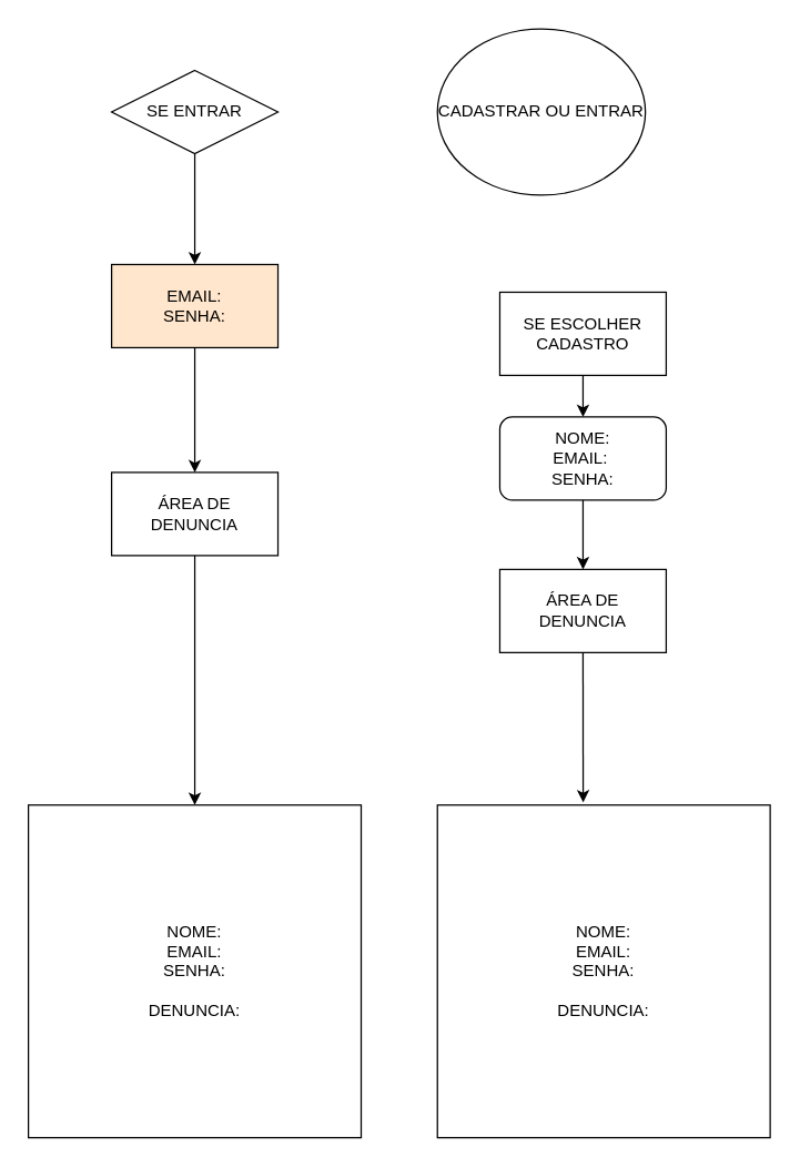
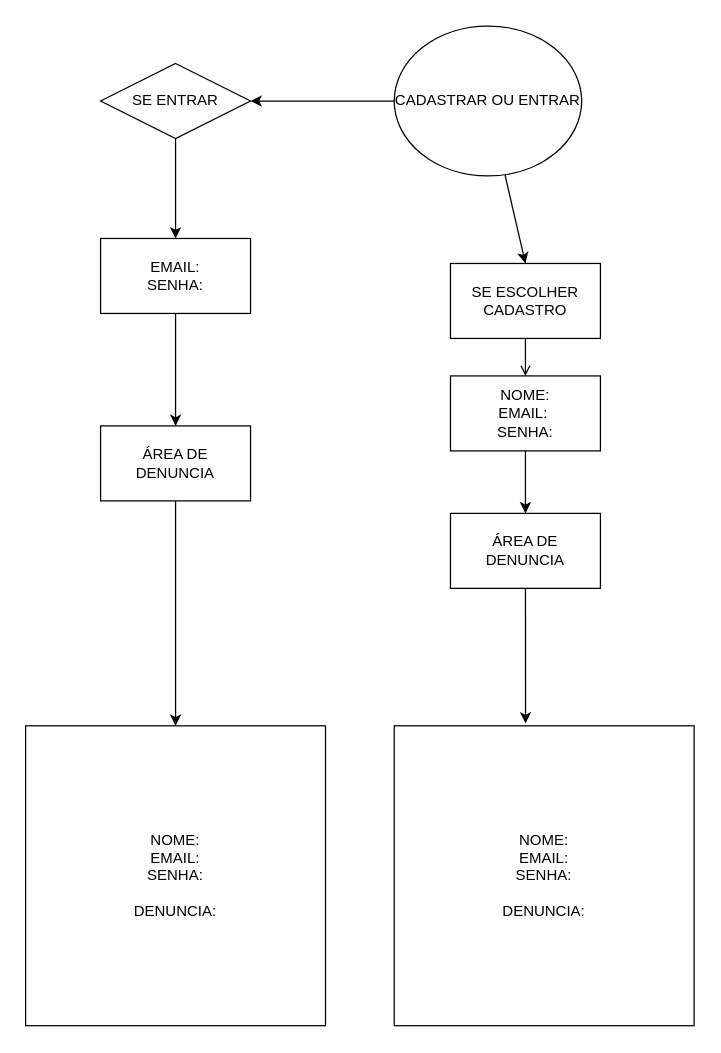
  <mxCell id="0" />
  <mxCell id="1" parent="0" />
+ <mxCell id="2" style="edgeStyle=orthogonalEdgeStyle;rounded=0;orthogonalLoop=1;jettySize=auto;html=1;" edge="1" parent="1" source="3" target="12"><mxGeometry relative="1" as="geometry"><mxPoint x="140" y="80" as="targetPoint" /></mxGeometry></mxCell>
  <mxCell id="3" value="&lt;font style=&quot;vertical-align: inherit;&quot;&gt;&lt;font style=&quot;vertical-align: inherit;&quot;&gt;CADASTRAR OU ENTRAR&lt;/font&gt;&lt;/font&gt;" style="ellipse;whiteSpace=wrap;html=1;" vertex="1" parent="1"><mxGeometry x="315" y="20" width="150" height="120" as="geometry" /></mxCell>
+ <mxCell id="4" value="" style="endArrow=classic;html=1;rounded=0;entryX=0.5;entryY=0;entryDx=0;entryDy=0;" edge="1" parent="1" source="3" target="5"><mxGeometry width="50" height="50" relative="1" as="geometry"><mxPoint x="110" y="190" as="sourcePoint" /><mxPoint x="100" y="200" as="targetPoint" /><Array as="points" /></mxGeometry></mxCell>
  <mxCell id="5" value="&lt;font style=&quot;vertical-align: inherit;&quot;&gt;&lt;font style=&quot;vertical-align: inherit;&quot;&gt;SE ESCOLHER CADASTRO&lt;/font&gt;&lt;/font&gt;" style="rounded=0;whiteSpace=wrap;html=1;" vertex="1" parent="1"><mxGeometry x="360" y="210" width="120" height="60" as="geometry" /></mxCell>
- <mxCell id="6" value="" style="endArrow=classic;html=1;rounded=0;exitX=0.5;exitY=1;exitDx=0;exitDy=0;entryX=0.5;entryY=0;entryDx=0;entryDy=0;" edge="1" parent="1" source="5" target="7"><mxGeometry width="50" height="50" relative="1" as="geometry"><mxPoint x="430" y="290" as="sourcePoint" /><mxPoint x="100" y="340" as="targetPoint" /></mxGeometry></mxCell>
- <mxCell id="7" value="&lt;font style=&quot;vertical-align: inherit;&quot;&gt;&lt;font style=&quot;vertical-align: inherit;&quot;&gt;NOME:&lt;br&gt;EMAIL:&amp;nbsp;&lt;/font&gt;&lt;/font&gt;&lt;div&gt;&lt;font style=&quot;vertical-align: inherit;&quot;&gt;&lt;font style=&quot;vertical-align: inherit;&quot;&gt;&lt;font style=&quot;vertical-align: inherit;&quot;&gt;&lt;font style=&quot;vertical-align: inherit;&quot;&gt;SENHA:&lt;/font&gt;&lt;/font&gt;&lt;/font&gt;&lt;/font&gt;&lt;/div&gt;" style="whiteSpace=wrap;html=1;rounded=1;" vertex="1" parent="1"><mxGeometry x="360" y="300" width="120" height="60" as="geometry" /></mxCell>
+ <mxCell id="6" value="" style="endArrow=open;html=1;rounded=0;exitX=0.5;exitY=1;exitDx=0;exitDy=0;entryX=0.5;entryY=0;entryDx=0;entryDy=0;" edge="1" parent="1" source="5" target="7"><mxGeometry width="50" height="50" relative="1" as="geometry"><mxPoint x="430" y="290" as="sourcePoint" /><mxPoint x="100" y="340" as="targetPoint" /></mxGeometry></mxCell>
+ <mxCell id="7" value="&lt;font style=&quot;vertical-align: inherit;&quot;&gt;&lt;font style=&quot;vertical-align: inherit;&quot;&gt;NOME:&lt;br&gt;EMAIL:&amp;nbsp;&lt;/font&gt;&lt;/font&gt;&lt;div&gt;&lt;font style=&quot;vertical-align: inherit;&quot;&gt;&lt;font style=&quot;vertical-align: inherit;&quot;&gt;&lt;font style=&quot;vertical-align: inherit;&quot;&gt;&lt;font style=&quot;vertical-align: inherit;&quot;&gt;SENHA:&lt;/font&gt;&lt;/font&gt;&lt;/font&gt;&lt;/font&gt;&lt;/div&gt;" style="rounded=0;whiteSpace=wrap;html=1;" vertex="1" parent="1"><mxGeometry x="360" y="300" width="120" height="60" as="geometry" /></mxCell>
  <mxCell id="8" value="" style="endArrow=classic;html=1;rounded=0;exitX=0.5;exitY=1;exitDx=0;exitDy=0;entryX=0.5;entryY=0;entryDx=0;entryDy=0;" edge="1" parent="1" source="7" target="9"><mxGeometry width="50" height="50" relative="1" as="geometry"><mxPoint x="430" y="290" as="sourcePoint" /><mxPoint x="360" y="370" as="targetPoint" /><Array as="points" /></mxGeometry></mxCell>
  <mxCell id="9" value="&lt;font style=&quot;vertical-align: inherit;&quot;&gt;&lt;font style=&quot;vertical-align: inherit;&quot;&gt;ÁREA DE DENUNCIA&lt;/font&gt;&lt;/font&gt;" style="rounded=0;whiteSpace=wrap;html=1;" vertex="1" parent="1"><mxGeometry x="360" y="410" width="120" height="60" as="geometry" /></mxCell>
  <mxCell id="10" value="" style="endArrow=classic;html=1;rounded=0;entryX=0.438;entryY=-0.008;entryDx=0;entryDy=0;entryPerimeter=0;" edge="1" parent="1" target="11"><mxGeometry width="50" height="50" relative="1" as="geometry"><mxPoint x="420" y="470" as="sourcePoint" /><mxPoint x="420" y="500" as="targetPoint" /><Array as="points" /></mxGeometry></mxCell>
  <mxCell id="11" value="&lt;div&gt;&lt;font style=&quot;vertical-align: inherit;&quot;&gt;&lt;font style=&quot;vertical-align: inherit;&quot;&gt;&lt;font style=&quot;vertical-align: inherit;&quot;&gt;&lt;font style=&quot;vertical-align: inherit;&quot;&gt;NOME:&lt;/font&gt;&lt;/font&gt;&lt;/font&gt;&lt;/font&gt;&lt;/div&gt;&lt;font style=&quot;vertical-align: inherit;&quot;&gt;&lt;font style=&quot;vertical-align: inherit;&quot;&gt;EMAIL:&lt;/font&gt;&lt;/font&gt;&lt;div&gt;&lt;font style=&quot;vertical-align: inherit;&quot;&gt;&lt;font style=&quot;vertical-align: inherit;&quot;&gt;SENHA:&lt;br&gt;&lt;br&gt;DENUNCIA:&lt;/font&gt;&lt;/font&gt;&lt;/div&gt;" style="whiteSpace=wrap;html=1;aspect=fixed;" vertex="1" parent="1"><mxGeometry x="315" y="580" width="240" height="240" as="geometry" /></mxCell>
  <mxCell id="12" value="&lt;font style=&quot;vertical-align: inherit;&quot;&gt;&lt;font style=&quot;vertical-align: inherit;&quot;&gt;SE ENTRAR&lt;/font&gt;&lt;/font&gt;" style="rhombus;whiteSpace=wrap;html=1;" vertex="1" parent="1"><mxGeometry x="80" y="50" width="120" height="60" as="geometry" /></mxCell>
  <mxCell id="13" value="" style="endArrow=classic;html=1;rounded=0;exitX=0.5;exitY=1;exitDx=0;exitDy=0;" edge="1" parent="1" source="12"><mxGeometry width="50" height="50" relative="1" as="geometry"><mxPoint x="150" y="230" as="sourcePoint" /><mxPoint x="140" y="190" as="targetPoint" /><Array as="points"><mxPoint x="140" y="150" /></Array></mxGeometry></mxCell>
- <mxCell id="14" value="&lt;font style=&quot;vertical-align: inherit;&quot;&gt;&lt;font style=&quot;vertical-align: inherit;&quot;&gt;EMAIL:&lt;/font&gt;&lt;/font&gt;&lt;div&gt;&lt;font style=&quot;vertical-align: inherit;&quot;&gt;&lt;font style=&quot;vertical-align: inherit;&quot;&gt;&lt;font style=&quot;vertical-align: inherit;&quot;&gt;&lt;font style=&quot;vertical-align: inherit;&quot;&gt;SENHA:&lt;/font&gt;&lt;/font&gt;&lt;/font&gt;&lt;/font&gt;&lt;/div&gt;" style="rounded=0;whiteSpace=wrap;html=1;fillColor=#ffe6cc;" vertex="1" parent="1"><mxGeometry x="80" y="190" width="120" height="60" as="geometry" /></mxCell>
+ <mxCell id="14" value="&lt;font style=&quot;vertical-align: inherit;&quot;&gt;&lt;font style=&quot;vertical-align: inherit;&quot;&gt;EMAIL:&lt;/font&gt;&lt;/font&gt;&lt;div&gt;&lt;font style=&quot;vertical-align: inherit;&quot;&gt;&lt;font style=&quot;vertical-align: inherit;&quot;&gt;&lt;font style=&quot;vertical-align: inherit;&quot;&gt;&lt;font style=&quot;vertical-align: inherit;&quot;&gt;SENHA:&lt;/font&gt;&lt;/font&gt;&lt;/font&gt;&lt;/font&gt;&lt;/div&gt;" style="rounded=0;whiteSpace=wrap;html=1;" vertex="1" parent="1"><mxGeometry x="80" y="190" width="120" height="60" as="geometry" /></mxCell>
  <mxCell id="15" value="" style="endArrow=classic;html=1;rounded=0;exitX=0.5;exitY=1;exitDx=0;exitDy=0;" edge="1" parent="1" source="14"><mxGeometry width="50" height="50" relative="1" as="geometry"><mxPoint x="170" y="350" as="sourcePoint" /><mxPoint x="140" y="340" as="targetPoint" /><Array as="points"><mxPoint x="140" y="300" /></Array></mxGeometry></mxCell>
  <mxCell id="16" value="&lt;font style=&quot;vertical-align: inherit;&quot;&gt;&lt;font style=&quot;vertical-align: inherit;&quot;&gt;ÁREA DE DENUNCIA&lt;/font&gt;&lt;/font&gt;" style="rounded=0;whiteSpace=wrap;html=1;" vertex="1" parent="1"><mxGeometry x="80" y="340" width="120" height="60" as="geometry" /></mxCell>
  <mxCell id="17" value="" style="endArrow=classic;html=1;rounded=0;exitX=0.5;exitY=1;exitDx=0;exitDy=0;" edge="1" parent="1" source="16"><mxGeometry width="50" height="50" relative="1" as="geometry"><mxPoint x="550" y="500" as="sourcePoint" /><mxPoint x="140" y="580" as="targetPoint" /><Array as="points"><mxPoint x="140" y="500" /></Array></mxGeometry></mxCell>
  <mxCell id="18" value="&lt;font style=&quot;vertical-align: inherit;&quot;&gt;&lt;font style=&quot;vertical-align: inherit;&quot;&gt;NOME:&lt;/font&gt;&lt;/font&gt;&lt;div&gt;&lt;font style=&quot;vertical-align: inherit;&quot;&gt;&lt;font style=&quot;vertical-align: inherit;&quot;&gt;&lt;font style=&quot;vertical-align: inherit;&quot;&gt;&lt;font style=&quot;vertical-align: inherit;&quot;&gt;EMAIL:&lt;/font&gt;&lt;/font&gt;&lt;/font&gt;&lt;/font&gt;&lt;/div&gt;&lt;div&gt;&lt;font style=&quot;vertical-align: inherit;&quot;&gt;&lt;font style=&quot;vertical-align: inherit;&quot;&gt;&lt;font style=&quot;vertical-align: inherit;&quot;&gt;&lt;font style=&quot;vertical-align: inherit;&quot;&gt;&lt;font style=&quot;vertical-align: inherit;&quot;&gt;&lt;font style=&quot;vertical-align: inherit;&quot;&gt;SENHA:&lt;/font&gt;&lt;/font&gt;&lt;/font&gt;&lt;/font&gt;&lt;/font&gt;&lt;/font&gt;&lt;/div&gt;&lt;div&gt;&lt;br&gt;&lt;/div&gt;&lt;div&gt;&lt;font style=&quot;vertical-align: inherit;&quot;&gt;&lt;font style=&quot;vertical-align: inherit;&quot;&gt;DENUNCIA:&lt;/font&gt;&lt;/font&gt;&lt;/div&gt;" style="whiteSpace=wrap;html=1;aspect=fixed;" vertex="1" parent="1"><mxGeometry x="20" y="580" width="240" height="240" as="geometry" /></mxCell>
  <mxCell id="19" style="edgeStyle=orthogonalEdgeStyle;rounded=0;orthogonalLoop=1;jettySize=auto;html=1;exitX=0.5;exitY=1;exitDx=0;exitDy=0;" edge="1" parent="1" source="18" target="18"><mxGeometry relative="1" as="geometry" /></mxCell>
